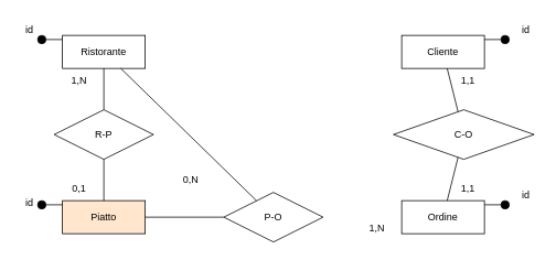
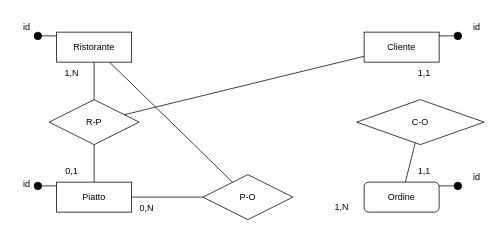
  <mxCell id="0" />
  <mxCell id="1" parent="0" />
  <mxCell id="2" value="Ristorante" style="whiteSpace=wrap;html=1;align=center;" vertex="1" parent="1"><mxGeometry x="75" y="42" width="100" height="40" as="geometry" /></mxCell>
- <mxCell id="3" value="Ordine" style="whiteSpace=wrap;html=1;align=center;" vertex="1" parent="1"><mxGeometry x="485" y="242" width="100" height="40" as="geometry" /></mxCell>
- <mxCell id="4" value="Piatto" style="whiteSpace=wrap;html=1;align=center;fillColor=#ffe6cc;" vertex="1" parent="1"><mxGeometry x="75" y="242" width="100" height="40" as="geometry" /></mxCell>
+ <mxCell id="3" value="Ordine" style="whiteSpace=wrap;html=1;align=center;rounded=1;" vertex="1" parent="1"><mxGeometry x="485" y="242" width="100" height="40" as="geometry" /></mxCell>
+ <mxCell id="4" value="Piatto" style="whiteSpace=wrap;html=1;align=center;" vertex="1" parent="1"><mxGeometry x="75" y="242" width="100" height="40" as="geometry" /></mxCell>
  <mxCell id="5" value="Cliente" style="whiteSpace=wrap;html=1;align=center;" vertex="1" parent="1"><mxGeometry x="485" y="42" width="100" height="40" as="geometry" /></mxCell>
  <mxCell id="6" value="C-O" style="shape=rhombus;perimeter=rhombusPerimeter;whiteSpace=wrap;html=1;align=center;" vertex="1" parent="1"><mxGeometry x="475" y="132" width="170" height="60" as="geometry" /></mxCell>
  <mxCell id="7" value="P-O" style="shape=rhombus;perimeter=rhombusPerimeter;whiteSpace=wrap;html=1;align=center;" vertex="1" parent="1"><mxGeometry x="270" y="232" width="120" height="60" as="geometry" /></mxCell>
  <mxCell id="8" value="R-P" style="shape=rhombus;perimeter=rhombusPerimeter;whiteSpace=wrap;html=1;align=center;" vertex="1" parent="1"><mxGeometry x="65" y="132" width="120" height="60" as="geometry" /></mxCell>
  <mxCell id="9" value="" style="endArrow=none;html=1;rounded=0;" edge="1" parent="1" source="8" target="2"><mxGeometry relative="1" as="geometry"><mxPoint x="265" y="122" as="sourcePoint" /><mxPoint x="425" y="122" as="targetPoint" /></mxGeometry></mxCell>
  <mxCell id="10" value="" style="endArrow=none;html=1;rounded=0;" edge="1" parent="1" source="8" target="4"><mxGeometry relative="1" as="geometry"><mxPoint x="135" y="202" as="sourcePoint" /><mxPoint x="295" y="202" as="targetPoint" /></mxGeometry></mxCell>
  <mxCell id="11" value="" style="endArrow=none;html=1;rounded=0;" edge="1" parent="1" source="7" target="2"><mxGeometry relative="1" as="geometry"><mxPoint x="285" y="142" as="sourcePoint" /><mxPoint x="445" y="142" as="targetPoint" /></mxGeometry></mxCell>
  <mxCell id="12" value="" style="endArrow=none;html=1;rounded=0;" edge="1" parent="1" source="4" target="7"><mxGeometry relative="1" as="geometry"><mxPoint x="295" y="152" as="sourcePoint" /><mxPoint x="455" y="152" as="targetPoint" /></mxGeometry></mxCell>
- <mxCell id="13" value="" style="endArrow=none;html=1;rounded=0;" edge="1" parent="1" source="5" target="6"><mxGeometry relative="1" as="geometry"><mxPoint x="305" y="162" as="sourcePoint" /><mxPoint x="465" y="162" as="targetPoint" /></mxGeometry></mxCell>
+ <mxCell id="13" value="" style="endArrow=none;html=1;rounded=0;" edge="1" parent="1" source="5" target="8"><mxGeometry relative="1" as="geometry"><mxPoint x="305" y="162" as="sourcePoint" /><mxPoint x="465" y="162" as="targetPoint" /></mxGeometry></mxCell>
  <mxCell id="14" value="" style="endArrow=none;html=1;rounded=0;" edge="1" parent="1" source="3" target="6"><mxGeometry relative="1" as="geometry"><mxPoint x="315" y="172" as="sourcePoint" /><mxPoint x="475" y="172" as="targetPoint" /></mxGeometry></mxCell>
  <mxCell id="15" value="1,N" style="text;html=1;align=center;verticalAlign=middle;resizable=0;points=[];autosize=1;strokeColor=none;fillColor=none;" vertex="1" parent="1"><mxGeometry x="75" y="82" width="40" height="30" as="geometry" /></mxCell>
  <mxCell id="16" value="0,1" style="text;html=1;align=center;verticalAlign=middle;resizable=0;points=[];autosize=1;strokeColor=none;fillColor=none;" vertex="1" parent="1"><mxGeometry x="75" y="212" width="40" height="30" as="geometry" /></mxCell>
- <mxCell id="17" value="0,N" style="text;html=1;align=center;verticalAlign=middle;resizable=0;points=[];autosize=1;strokeColor=none;fillColor=none;" vertex="1" parent="1"><mxGeometry x="210" y="202" width="40" height="30" as="geometry" /></mxCell>
+ <mxCell id="17" value="0,N" style="text;html=1;align=center;verticalAlign=middle;resizable=0;points=[];autosize=1;strokeColor=none;fillColor=none;" vertex="1" parent="1"><mxGeometry x="175" y="262" width="40" height="30" as="geometry" /></mxCell>
  <mxCell id="18" value="1,N" style="text;html=1;align=center;verticalAlign=middle;resizable=0;points=[];autosize=1;strokeColor=none;fillColor=none;" vertex="1" parent="1"><mxGeometry x="435" y="260" width="40" height="30" as="geometry" /></mxCell>
  <mxCell id="19" value="1,1" style="text;html=1;align=center;verticalAlign=middle;resizable=0;points=[];autosize=1;strokeColor=none;fillColor=none;" vertex="1" parent="1"><mxGeometry x="545" y="212" width="40" height="30" as="geometry" /></mxCell>
  <mxCell id="20" value="1,1" style="text;html=1;align=center;verticalAlign=middle;resizable=0;points=[];autosize=1;strokeColor=none;fillColor=none;" vertex="1" parent="1"><mxGeometry x="545" y="82" width="40" height="30" as="geometry" /></mxCell>
  <mxCell id="21" style="edgeStyle=orthogonalEdgeStyle;rounded=0;orthogonalLoop=1;jettySize=auto;html=1;entryX=0.977;entryY=1.173;entryDx=0;entryDy=0;entryPerimeter=0;" edge="1" parent="1"><mxGeometry relative="1" as="geometry"><mxPoint x="45" y="22" as="sourcePoint" /><mxPoint x="45" y="22" as="targetPoint" /></mxGeometry></mxCell>
  <mxCell id="22" value="" style="line;strokeWidth=1;rotatable=0;dashed=0;labelPosition=right;align=left;verticalAlign=middle;spacingTop=0;spacingLeft=6;points=[];portConstraint=eastwest;" vertex="1" parent="1"><mxGeometry x="55" y="42" width="20" height="10" as="geometry" /></mxCell>
  <mxCell id="23" value="" style="ellipse;fillColor=strokeColor;html=1;" vertex="1" parent="1"><mxGeometry x="45" y="42" width="10" height="10" as="geometry" /></mxCell>
  <mxCell id="24" style="edgeStyle=orthogonalEdgeStyle;rounded=0;orthogonalLoop=1;jettySize=auto;html=1;entryX=0.977;entryY=1.173;entryDx=0;entryDy=0;entryPerimeter=0;" edge="1" parent="1"><mxGeometry relative="1" as="geometry"><mxPoint x="455" y="22" as="sourcePoint" /><mxPoint x="455" y="22" as="targetPoint" /></mxGeometry></mxCell>
  <mxCell id="25" value="" style="line;strokeWidth=1;rotatable=0;dashed=0;labelPosition=right;align=left;verticalAlign=middle;spacingTop=0;spacingLeft=6;points=[];portConstraint=eastwest;" vertex="1" parent="1"><mxGeometry x="585" y="42" width="20" height="10" as="geometry" /></mxCell>
  <mxCell id="26" value="" style="ellipse;fillColor=strokeColor;html=1;" vertex="1" parent="1"><mxGeometry x="605" y="42" width="10" height="10" as="geometry" /></mxCell>
  <mxCell id="27" style="edgeStyle=orthogonalEdgeStyle;rounded=0;orthogonalLoop=1;jettySize=auto;html=1;entryX=0.977;entryY=1.173;entryDx=0;entryDy=0;entryPerimeter=0;" edge="1" parent="1"><mxGeometry relative="1" as="geometry"><mxPoint x="45" y="222" as="sourcePoint" /><mxPoint x="45" y="222" as="targetPoint" /></mxGeometry></mxCell>
  <mxCell id="28" value="" style="line;strokeWidth=1;rotatable=0;dashed=0;labelPosition=right;align=left;verticalAlign=middle;spacingTop=0;spacingLeft=6;points=[];portConstraint=eastwest;" vertex="1" parent="1"><mxGeometry x="55" y="242" width="20" height="10" as="geometry" /></mxCell>
  <mxCell id="29" value="" style="ellipse;fillColor=strokeColor;html=1;" vertex="1" parent="1"><mxGeometry x="45" y="242" width="10" height="10" as="geometry" /></mxCell>
  <mxCell id="30" style="edgeStyle=orthogonalEdgeStyle;rounded=0;orthogonalLoop=1;jettySize=auto;html=1;entryX=0.977;entryY=1.173;entryDx=0;entryDy=0;entryPerimeter=0;" edge="1" parent="1"><mxGeometry relative="1" as="geometry"><mxPoint x="85" y="62" as="sourcePoint" /><mxPoint x="85" y="62" as="targetPoint" /></mxGeometry></mxCell>
  <mxCell id="31" value="" style="line;strokeWidth=1;rotatable=0;dashed=0;labelPosition=right;align=left;verticalAlign=middle;spacingTop=0;spacingLeft=6;points=[];portConstraint=eastwest;" vertex="1" parent="1"><mxGeometry x="585" y="242" width="20" height="10" as="geometry" /></mxCell>
  <mxCell id="32" value="" style="ellipse;fillColor=strokeColor;html=1;" vertex="1" parent="1"><mxGeometry x="605" y="242" width="10" height="10" as="geometry" /></mxCell>
  <mxCell id="33" value="id" style="text;html=1;align=center;verticalAlign=middle;resizable=0;points=[];autosize=1;strokeColor=none;fillColor=none;" vertex="1" parent="1"><mxGeometry x="20" y="20" width="30" height="30" as="geometry" /></mxCell>
  <mxCell id="34" value="id" style="text;html=1;align=center;verticalAlign=middle;resizable=0;points=[];autosize=1;strokeColor=none;fillColor=none;" vertex="1" parent="1"><mxGeometry x="20" y="230" width="30" height="30" as="geometry" /></mxCell>
  <mxCell id="35" value="id" style="text;html=1;align=center;verticalAlign=middle;resizable=0;points=[];autosize=1;strokeColor=none;fillColor=none;" vertex="1" parent="1"><mxGeometry x="620" y="20" width="30" height="30" as="geometry" /></mxCell>
  <mxCell id="36" value="id" style="text;html=1;align=center;verticalAlign=middle;resizable=0;points=[];autosize=1;strokeColor=none;fillColor=none;" vertex="1" parent="1"><mxGeometry x="620" y="220" width="30" height="30" as="geometry" /></mxCell>
